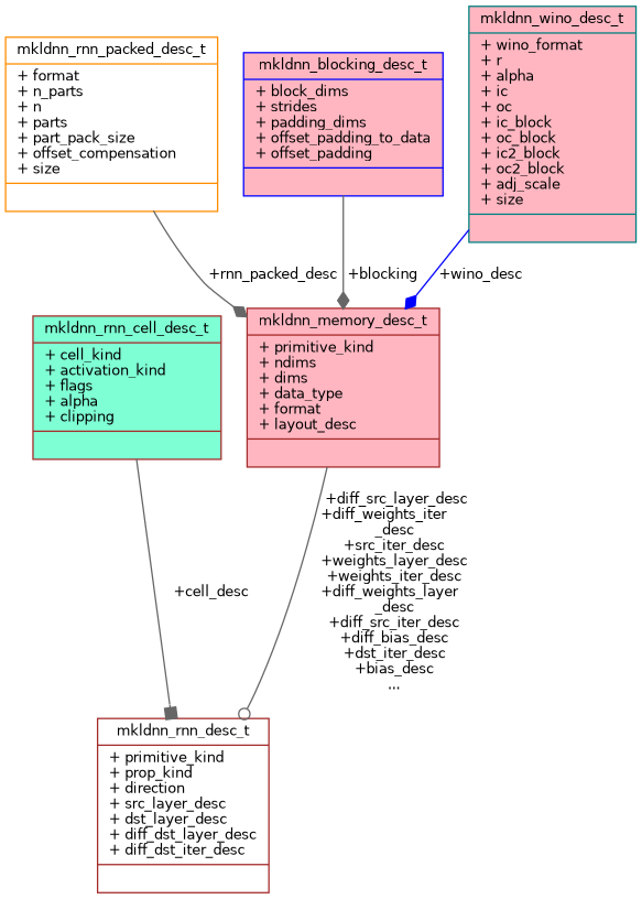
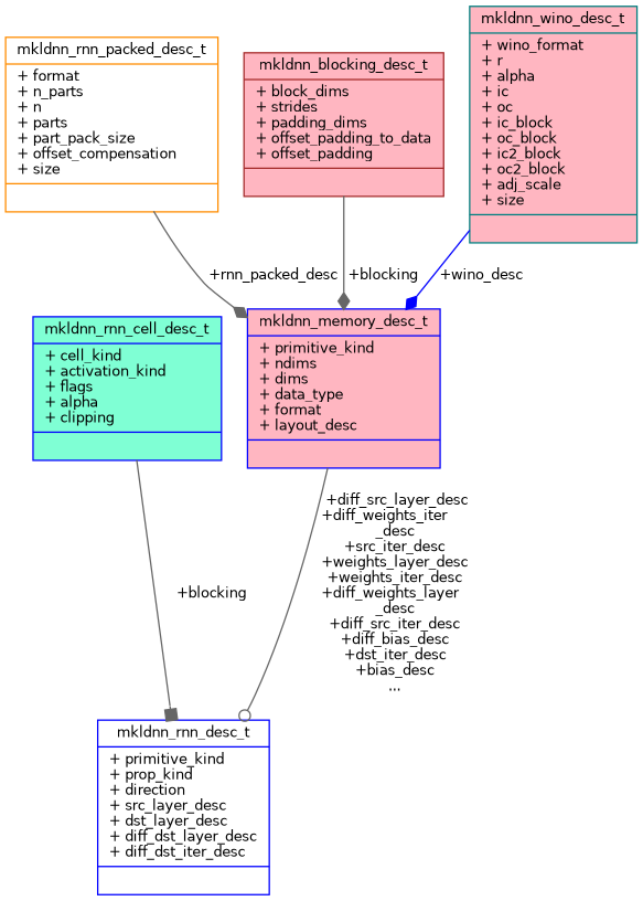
  digraph {
    node [color=brown fillcolor=lightpink fontname=Helvetica fontsize=10 shape=record style=filled]
    edge [arrowhead=diamond color=gray40 fontname=Helvetica fontsize=10 labelfontname=Helvetica labelfontsize=10 style=solid]
-   n1 [fillcolor=white fontcolor=black height=0.2 label="{mkldnn_rnn_desc_t\n|+ primitive_kind\l+ prop_kind\l+ direction\l+ src_layer_desc\l+ dst_layer_desc\l+ diff_dst_layer_desc\l+ diff_dst_iter_desc\l|}" width=0.4]
-   n2 [fillcolor=aquamarine height=0.2 label="{mkldnn_rnn_cell_desc_t\n|+ cell_kind\l+ activation_kind\l+ flags\l+ alpha\l+ clipping\l|}" width=0.4]
-   n3 [height=0.2 label="{mkldnn_memory_desc_t\n|+ primitive_kind\l+ ndims\l+ dims\l+ data_type\l+ format\l+ layout_desc\l|}" width=0.4]
+   n1 [color=blue fillcolor=white fontcolor=black height=0.2 label="{mkldnn_rnn_desc_t\n|+ primitive_kind\l+ prop_kind\l+ direction\l+ src_layer_desc\l+ dst_layer_desc\l+ diff_dst_layer_desc\l+ diff_dst_iter_desc\l|}" width=0.4]
+   n2 [color=blue fillcolor=aquamarine height=0.2 label="{mkldnn_rnn_cell_desc_t\n|+ cell_kind\l+ activation_kind\l+ flags\l+ alpha\l+ clipping\l|}" width=0.4]
+   n3 [color=blue height=0.2 label="{mkldnn_memory_desc_t\n|+ primitive_kind\l+ ndims\l+ dims\l+ data_type\l+ format\l+ layout_desc\l|}" width=0.4]
    n4 [color=darkorange fillcolor=white height=0.2 label="{mkldnn_rnn_packed_desc_t\n|+ format\l+ n_parts\l+ n\l+ parts\l+ part_pack_size\l+ offset_compensation\l+ size\l|}" width=0.4]
-   n5 [color=blue height=0.2 label="{mkldnn_blocking_desc_t\n|+ block_dims\l+ strides\l+ padding_dims\l+ offset_padding_to_data\l+ offset_padding\l|}" width=0.4]
+   n5 [height=0.2 label="{mkldnn_blocking_desc_t\n|+ block_dims\l+ strides\l+ padding_dims\l+ offset_padding_to_data\l+ offset_padding\l|}" width=0.4]
    n6 [color=teal height=0.2 label="{mkldnn_wino_desc_t\n|+ wino_format\l+ r\l+ alpha\l+ ic\l+ oc\l+ ic_block\l+ oc_block\l+ ic2_block\l+ oc2_block\l+ adj_scale\l+ size\l|}" width=0.4]
-   n2 -> n1 [arrowhead=box label=" +cell_desc"]
+   n2 -> n1 [arrowhead=box label=" +blocking"]
    n3 -> n1 [arrowhead=odot label=" +diff_src_layer_desc\n+diff_weights_iter\l_desc\n+src_iter_desc\n+weights_layer_desc\n+weights_iter_desc\n+diff_weights_layer\l_desc\n+diff_src_iter_desc\n+diff_bias_desc\n+dst_iter_desc\n+bias_desc\n..."]
    n4 -> n3 [label=" +rnn_packed_desc"]
    n5 -> n3 [label=" +blocking"]
    n6 -> n3 [color=blue label=" +wino_desc"]
  }
